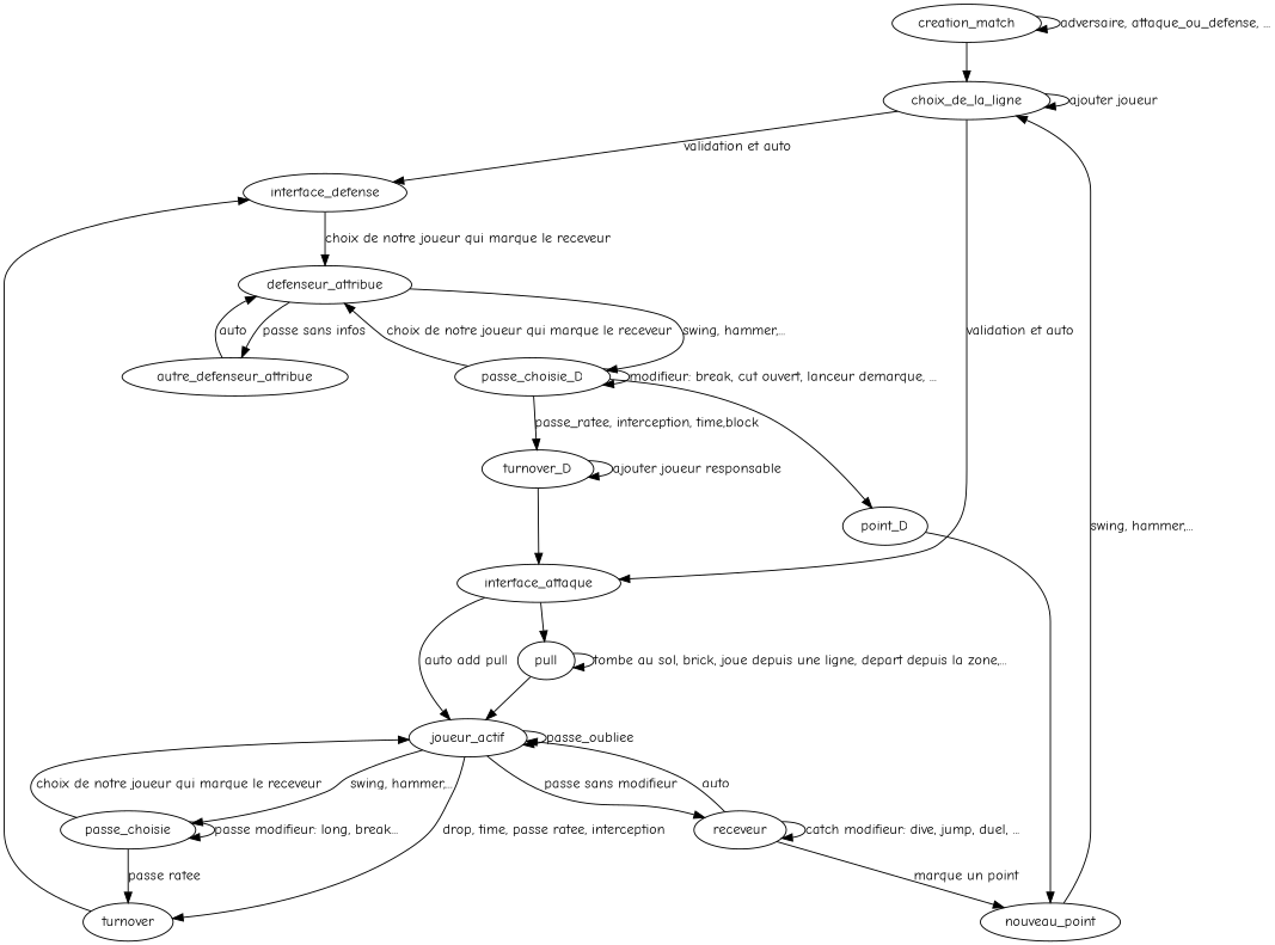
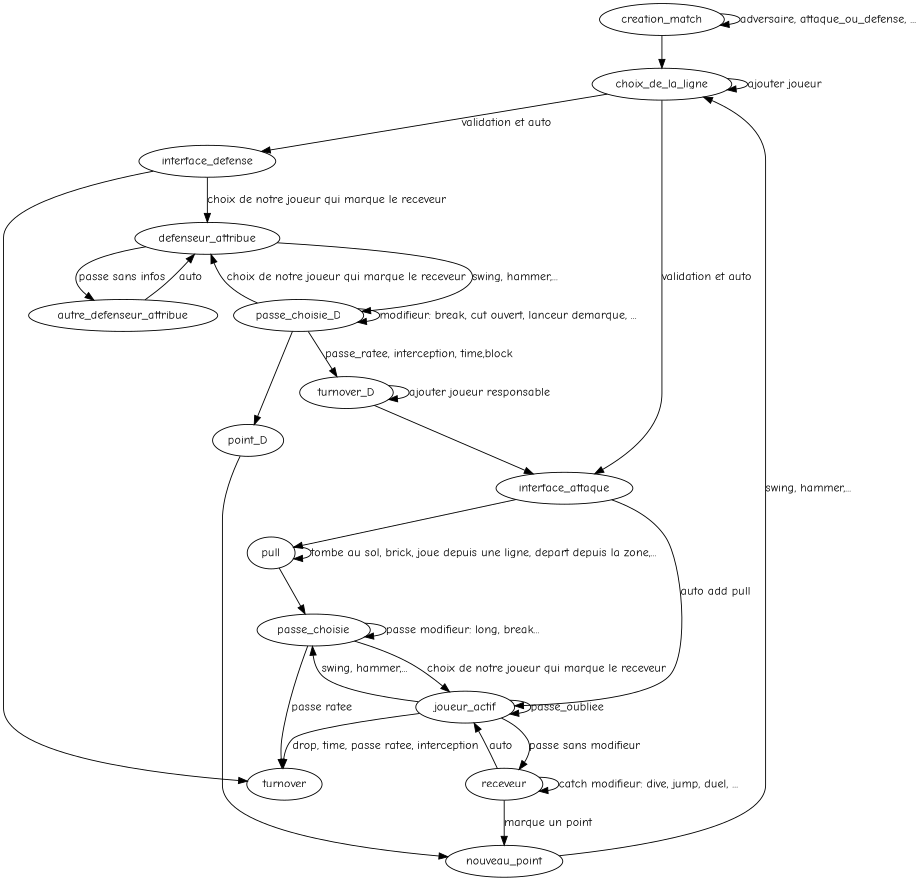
  digraph {
    fontname="Comic Neue"
    node [fontname="Comic Neue"]
    edge [fontname="Comic Neue"]
    creation_match
    choix_de_la_ligne
    interface_defense
    interface_attaque
    defenseur_attribue
    pull
    joueur_actif
    passe_choisie_D
    turnover_D
    point_D
    autre_defenseur_attribue
    passe_choisie
    turnover
    receveur
    nouveau_point
    creation_match -> creation_match [label="adversaire, attaque_ou_defense, ..."]
    creation_match -> choix_de_la_ligne
    choix_de_la_ligne -> choix_de_la_ligne [label="ajouter joueur"]
    choix_de_la_ligne -> interface_defense [label="validation et auto"]
    choix_de_la_ligne -> interface_attaque [label="validation et auto"]
    interface_defense -> defenseur_attribue [label="choix de notre joueur qui marque le receveur"]
    interface_attaque -> pull
    interface_attaque -> joueur_actif [label="auto add pull"]
    defenseur_attribue -> passe_choisie_D [label="swing, hammer,..."]
    defenseur_attribue -> autre_defenseur_attribue [label="passe sans infos"]
    pull -> pull [label="tombe au sol, brick, joue depuis une ligne, depart depuis la zone,..."]
-   pull -> joueur_actif
+   pull -> passe_choisie
    joueur_actif -> joueur_actif [label=passe_oubliee]
    joueur_actif -> passe_choisie [label="swing, hammer,..."]
    joueur_actif -> turnover [label="drop, time, passe ratee, interception"]
    joueur_actif -> receveur [label="passe sans modifieur"]
    passe_choisie_D -> defenseur_attribue [label="choix de notre joueur qui marque le receveur"]
    passe_choisie_D -> passe_choisie_D [label="modifieur: break, cut ouvert, lanceur demarque, ..."]
    passe_choisie_D -> turnover_D [label="passe_ratee, interception, time,block"]
    passe_choisie_D -> point_D
    turnover_D -> interface_attaque
    turnover_D -> turnover_D [label="ajouter joueur responsable"]
    point_D -> nouveau_point
    autre_defenseur_attribue -> defenseur_attribue [label=auto]
    passe_choisie -> joueur_actif [label="choix de notre joueur qui marque le receveur"]
    passe_choisie -> passe_choisie [label="passe modifieur: long, break..."]
    passe_choisie -> turnover [label="passe ratee"]
-   turnover -> interface_defense
+   interface_defense -> turnover
    receveur -> joueur_actif [label=auto]
    receveur -> receveur [label="catch modifieur: dive, jump, duel, ..."]
    receveur -> nouveau_point [label="marque un point"]
    nouveau_point -> choix_de_la_ligne [label="swing, hammer,..."]
  }
